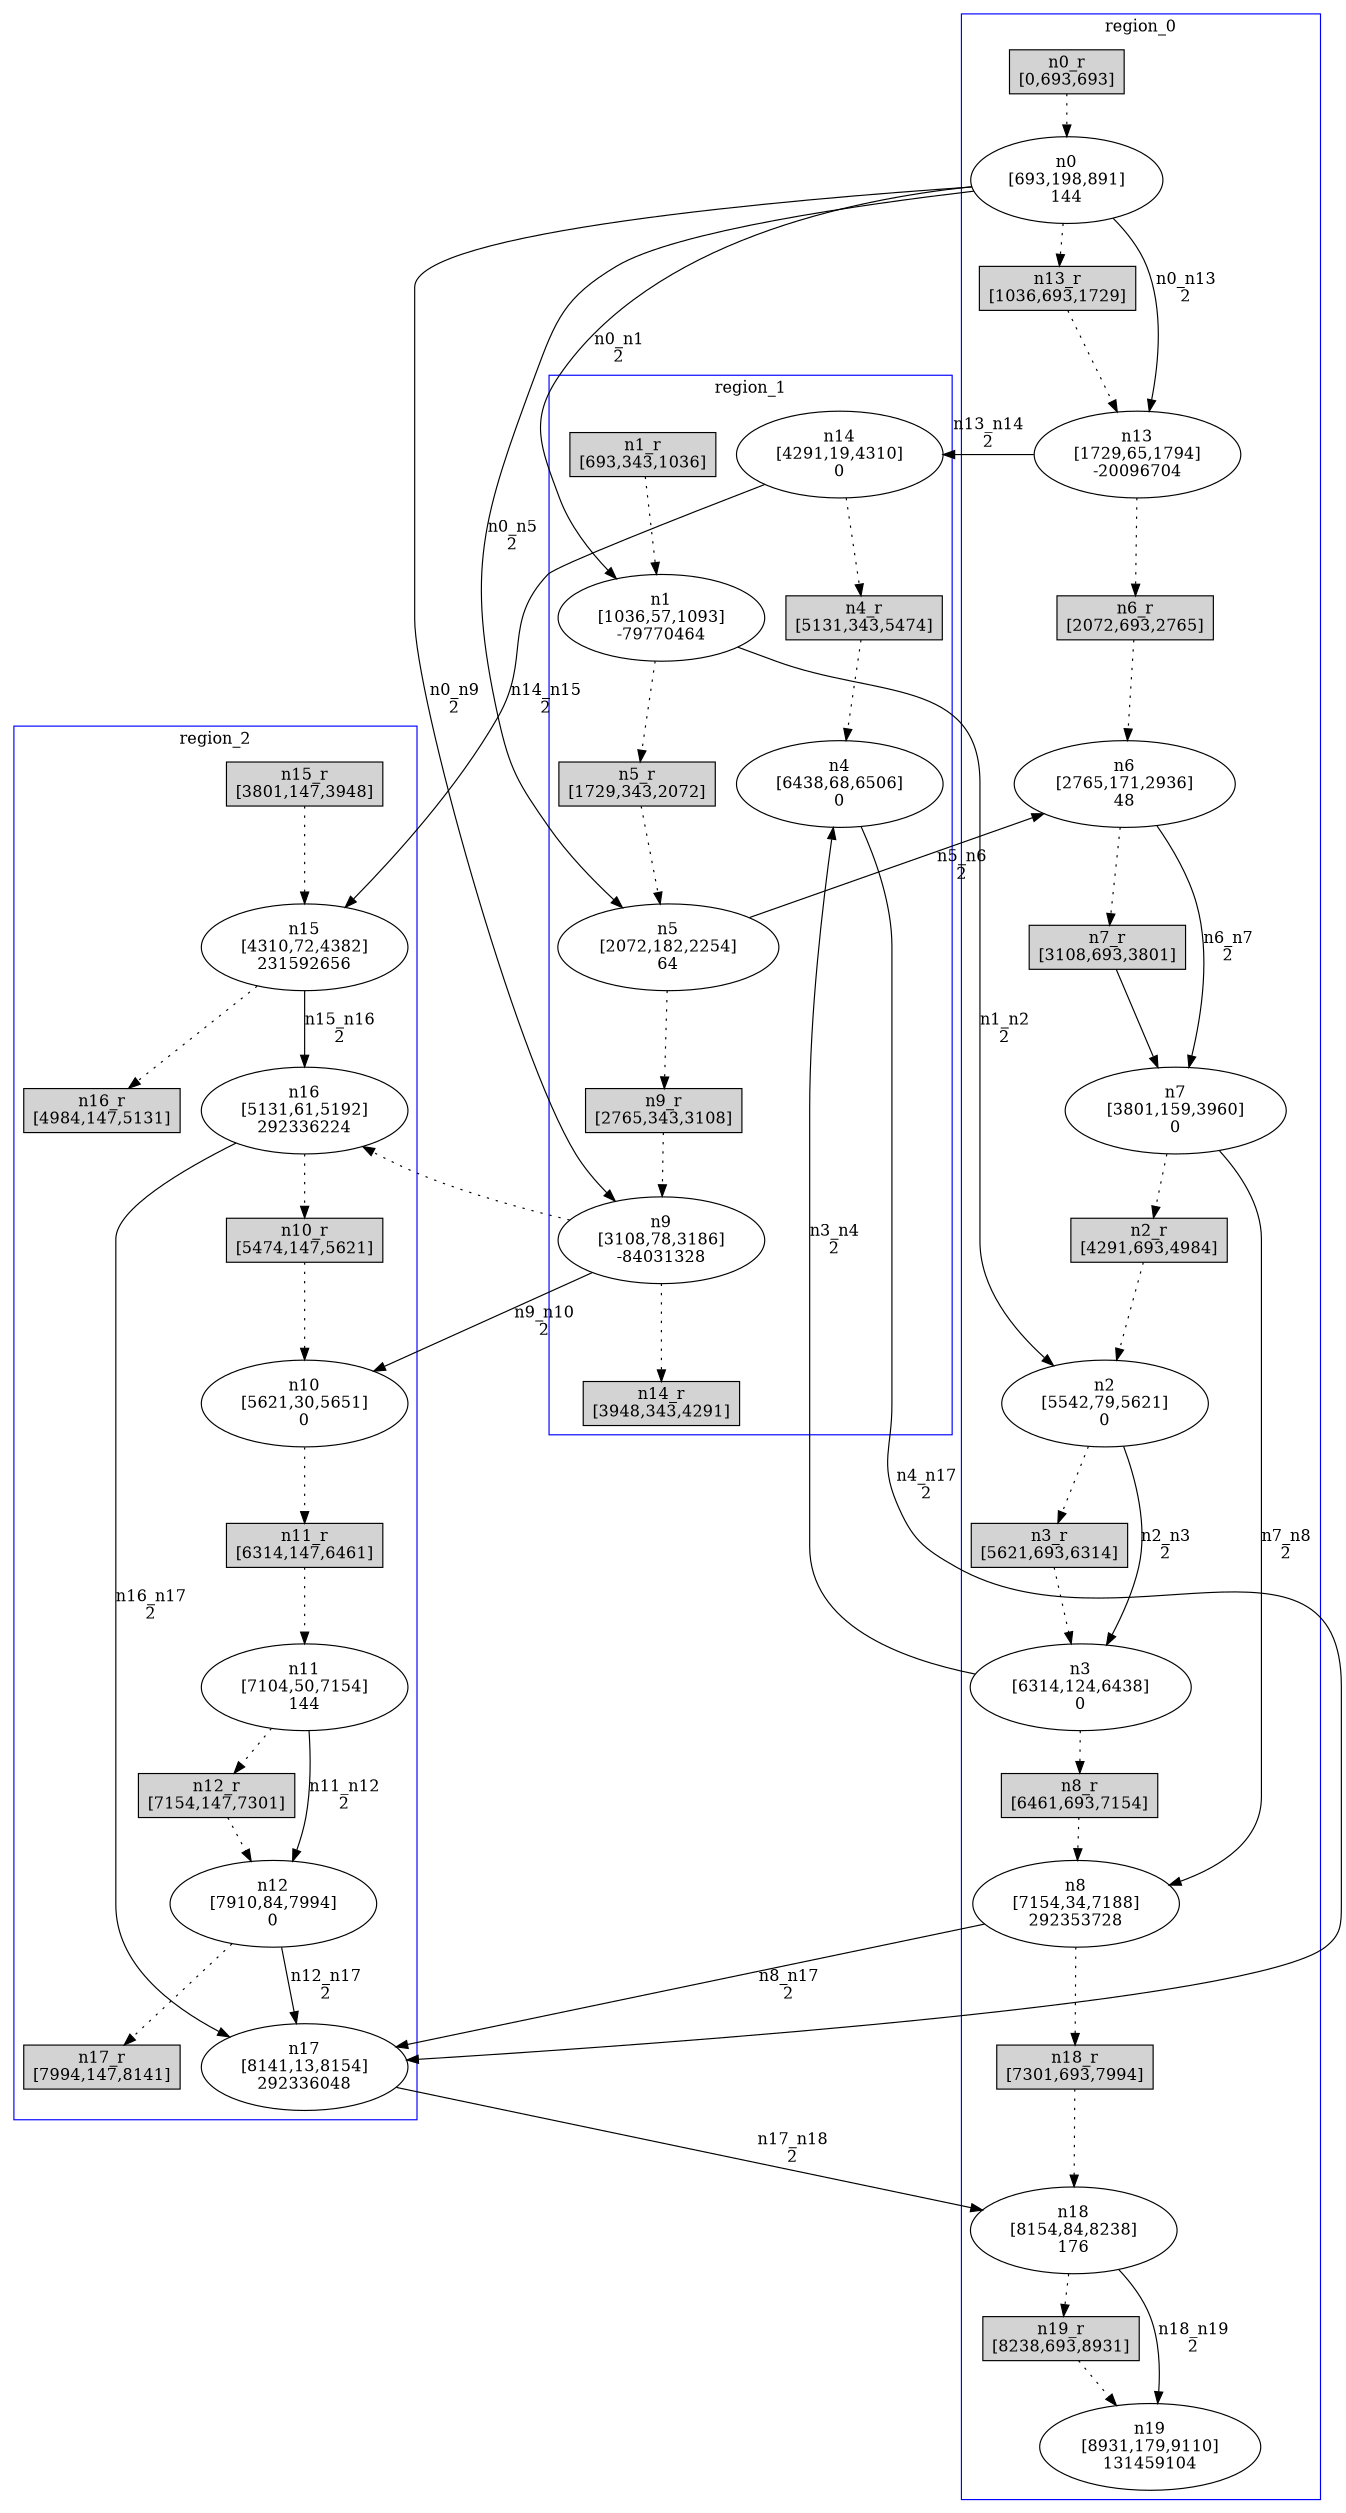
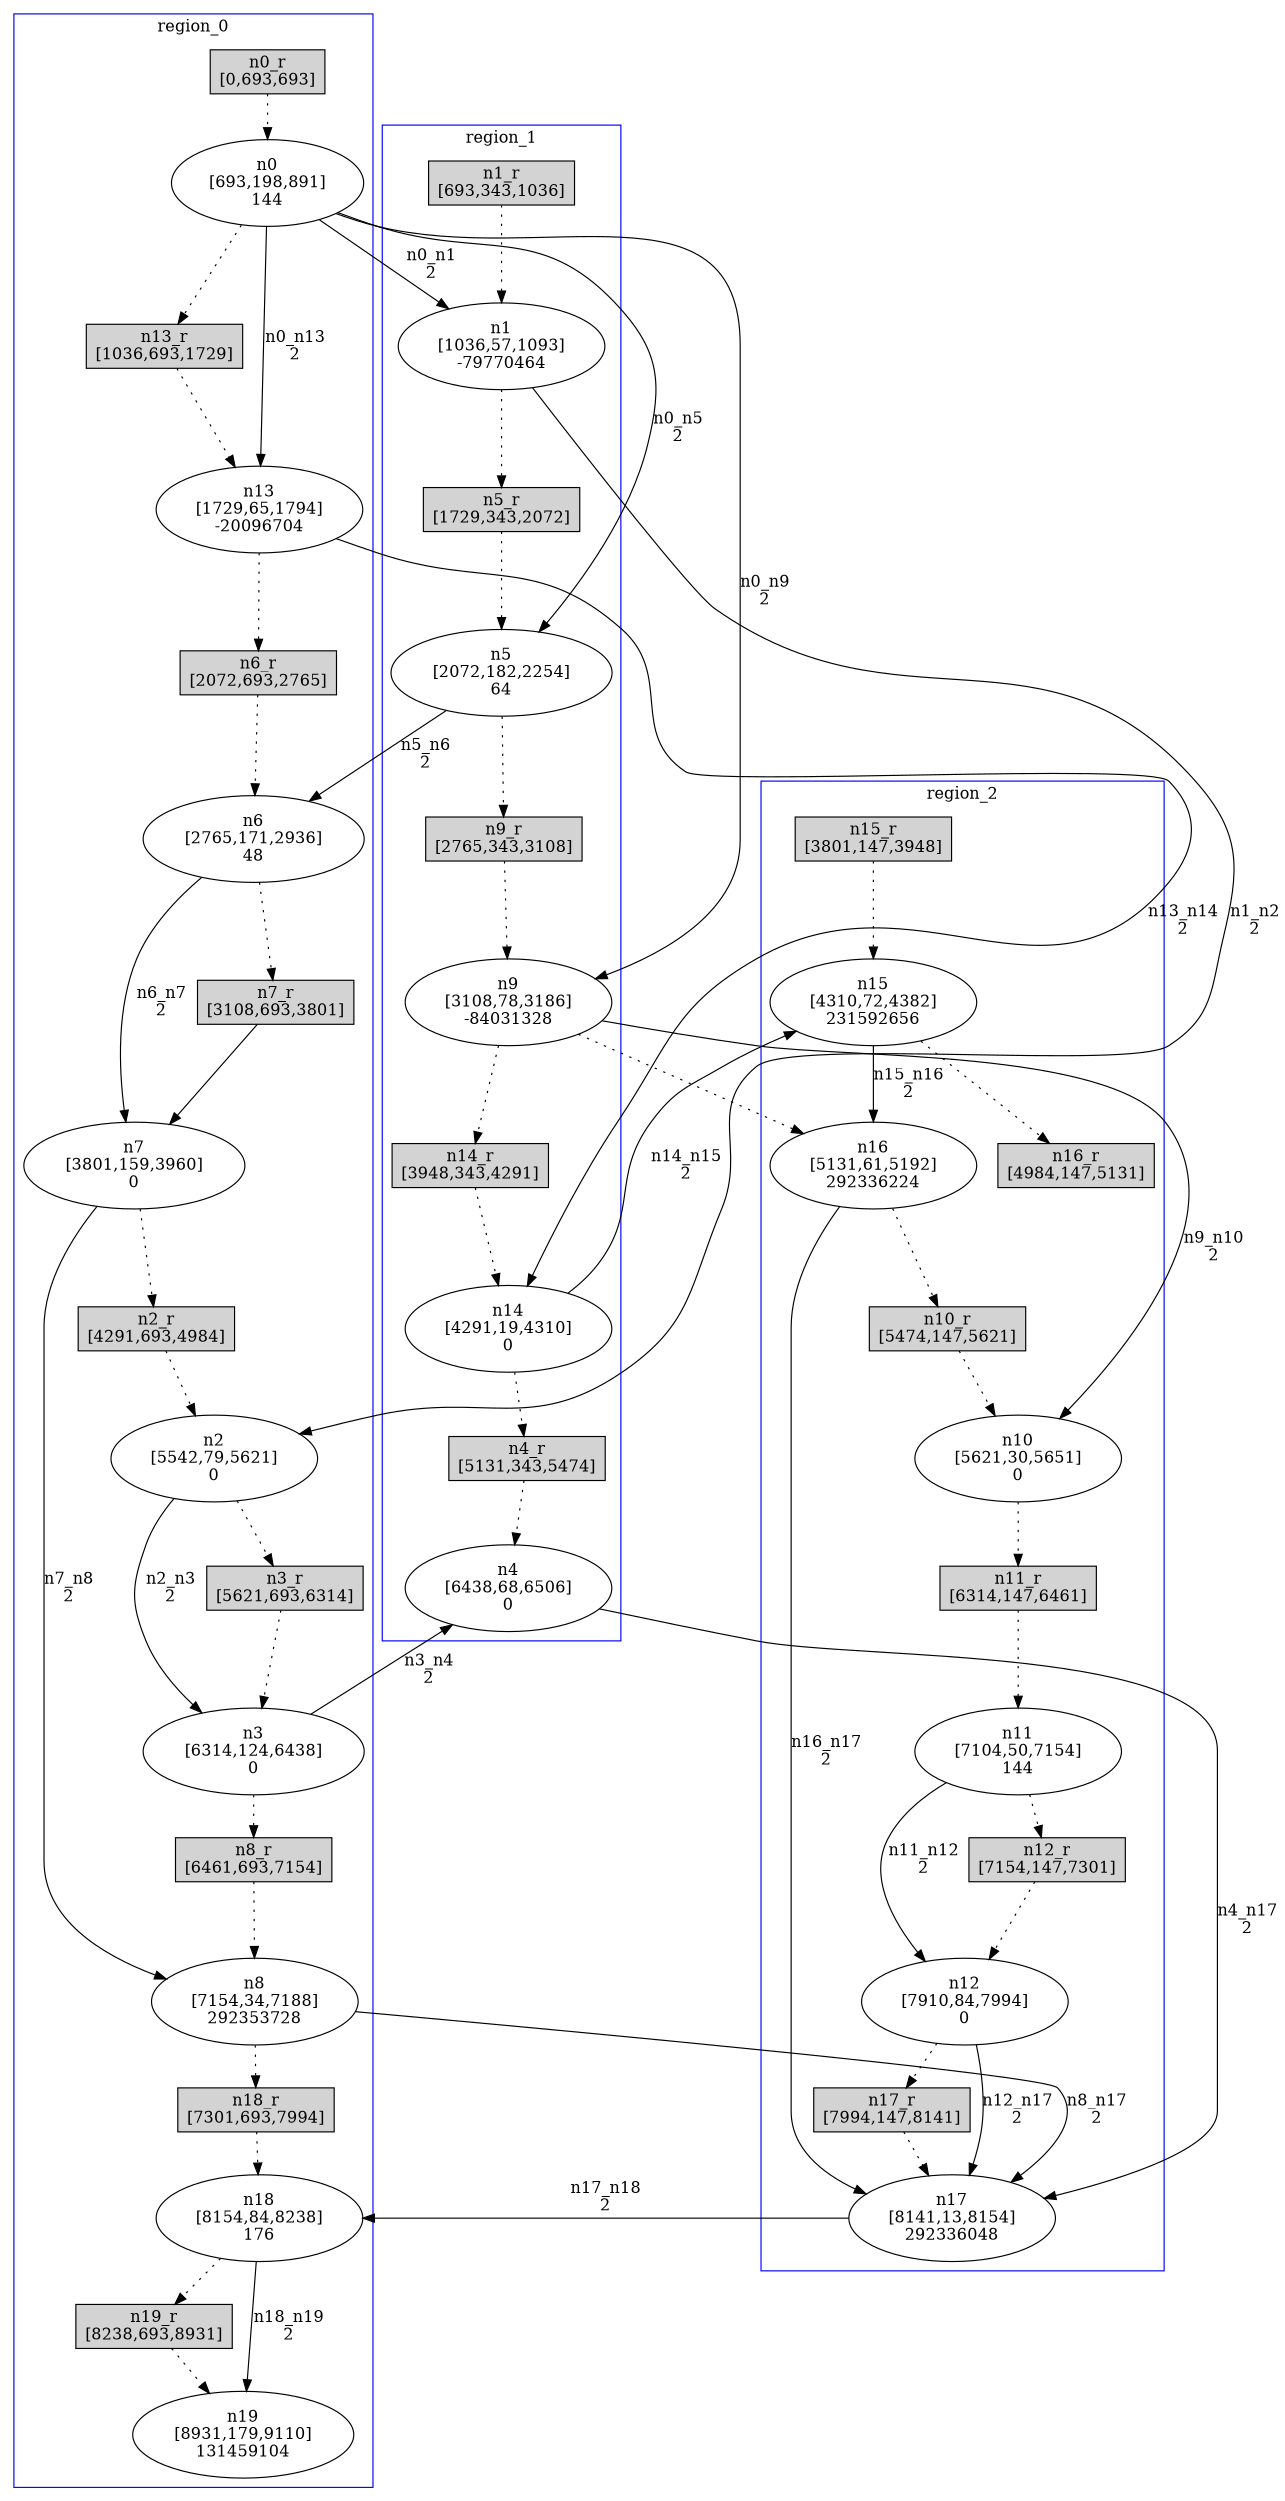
  digraph {
    edge [style=dotted]
    n1 [label="n0_r\n[0,693,693]" shape=box style=filled]
    n2 [label="n0\n[693,198,891]\n144"]
    n3 [label="n13_r\n[1036,693,1729]" shape=box style=filled]
    n4 [label="n13\n[1729,65,1794]\n-20096704"]
    n5 [label="n6_r\n[2072,693,2765]" shape=box style=filled]
    n6 [label="n6\n[2765,171,2936]\n48"]
    n7 [label="n7_r\n[3108,693,3801]" shape=box style=filled]
    n8 [label="n7\n[3801,159,3960]\n0"]
    n9 [label="n2_r\n[4291,693,4984]" shape=box style=filled]
    n10 [label="n2\n[5542,79,5621]\n0"]
    n11 [label="n3_r\n[5621,693,6314]" shape=box style=filled]
    n12 [label="n3\n[6314,124,6438]\n0"]
    n13 [label="n8_r\n[6461,693,7154]" shape=box style=filled]
    n14 [label="n8\n[7154,34,7188]\n292353728"]
    n15 [label="n18_r\n[7301,693,7994]" shape=box style=filled]
    n16 [label="n18\n[8154,84,8238]\n176"]
    n17 [label="n19_r\n[8238,693,8931]" shape=box style=filled]
    n18 [label="n19\n[8931,179,9110]\n131459104"]
    n19 [label="n1_r\n[693,343,1036]" shape=box style=filled]
    n20 [label="n1\n[1036,57,1093]\n-79770464"]
    n21 [label="n5_r\n[1729,343,2072]" shape=box style=filled]
    n22 [label="n5\n[2072,182,2254]\n64"]
    n23 [label="n9_r\n[2765,343,3108]" shape=box style=filled]
    n24 [label="n9\n[3108,78,3186]\n-84031328"]
    n25 [label="n14_r\n[3948,343,4291]" shape=box style=filled]
    n26 [label="n14\n[4291,19,4310]\n0"]
    n27 [label="n4_r\n[5131,343,5474]" shape=box style=filled]
    n28 [label="n4\n[6438,68,6506]\n0"]
    n29 [label="n15_r\n[3801,147,3948]" shape=box style=filled]
    n30 [label="n15\n[4310,72,4382]\n231592656"]
    n31 [label="n16_r\n[4984,147,5131]" shape=box style=filled]
    n32 [label="n16\n[5131,61,5192]\n292336224"]
    n33 [label="n10_r\n[5474,147,5621]" shape=box style=filled]
    n34 [label="n10\n[5621,30,5651]\n0"]
    n35 [label="n11_r\n[6314,147,6461]" shape=box style=filled]
    n36 [label="n11\n[7104,50,7154]\n144"]
    n37 [label="n12_r\n[7154,147,7301]" shape=box style=filled]
    n38 [label="n12\n[7910,84,7994]\n0"]
    n39 [label="n17_r\n[7994,147,8141]" shape=box style=filled]
    n40 [label="n17\n[8141,13,8154]\n292336048"]
    subgraph cluster_1 {
      color=blue
      label=region_0
      stytle=filled
      n1
      n2
      n3
      n4
      n5
      n6
      n7
      n8
      n9
      n10
      n11
      n12
      n13
      n14
      n15
      n16
      n17
      n18
    }
    subgraph cluster_2 {
      color=blue
      label=region_1
      stytle=filled
      n19
      n20
      n21
      n22
      n23
      n24
      n25
      n26
      n27
      n28
    }
    subgraph cluster_3 {
      color=blue
      label=region_2
      stytle=filled
      n29
      n30
      n31
      n32
      n33
      n34
      n35
      n36
      n37
      n38
      n39
      n40
    }
    n1 -> n2
    n2 -> n3
    n2 -> n4 [label="n0_n13\n2" style=""]
    n2 -> n20 [label="n0_n1\n2" style=""]
    n2 -> n22 [label="n0_n5\n2" style=""]
    n2 -> n24 [label="n0_n9\n2" style=""]
    n3 -> n4
    n4 -> n5
    n4 -> n26 [label="n13_n14\n2" style=""]
    n5 -> n6
    n6 -> n7
    n6 -> n8 [label="n6_n7\n2" style=""]
    n7 -> n8 [style=solid]
    n8 -> n9
    n8 -> n14 [label="n7_n8\n2" style=""]
    n9 -> n10
    n10 -> n11
    n10 -> n12 [label="n2_n3\n2" style=""]
    n11 -> n12
    n12 -> n13
    n12 -> n28 [label="n3_n4\n2" style=""]
    n13 -> n14
    n14 -> n15
    n14 -> n40 [label="n8_n17\n2" style=""]
    n15 -> n16
    n16 -> n17
    n16 -> n18 [label="n18_n19\n2" style=""]
    n17 -> n18
    n19 -> n20
    n20 -> n10 [label="n1_n2\n2" style=""]
    n20 -> n21
    n21 -> n22
    n22 -> n6 [label="n5_n6\n2" style=""]
    n22 -> n23
    n23 -> n24
    n24 -> n25
    n24 -> n32
    n24 -> n34 [label="n9_n10\n2" style=""]
+   n25 -> n26
    n26 -> n27
    n26 -> n30 [label="n14_n15\n2" style=""]
    n27 -> n28
    n28 -> n40 [label="n4_n17\n2" style=""]
    n29 -> n30
    n30 -> n31
    n30 -> n32 [label="n15_n16\n2" style=""]
    n32 -> n33
    n32 -> n40 [label="n16_n17\n2" style=""]
    n33 -> n34
    n34 -> n35
    n35 -> n36
    n36 -> n37
    n36 -> n38 [label="n11_n12\n2" style=""]
    n37 -> n38
    n38 -> n39
    n38 -> n40 [label="n12_n17\n2" style=""]
+   n39 -> n40
    n40 -> n16 [label="n17_n18\n2" style=""]
  }
